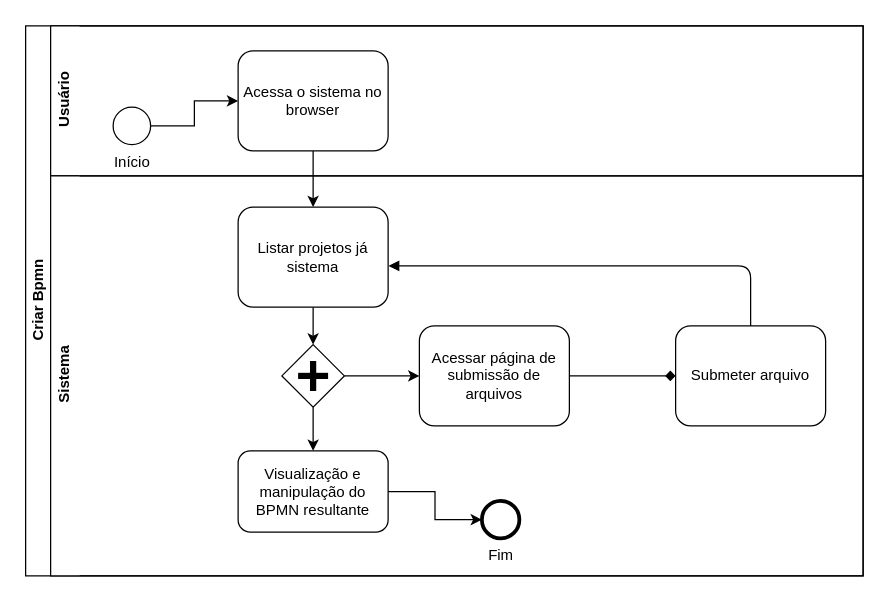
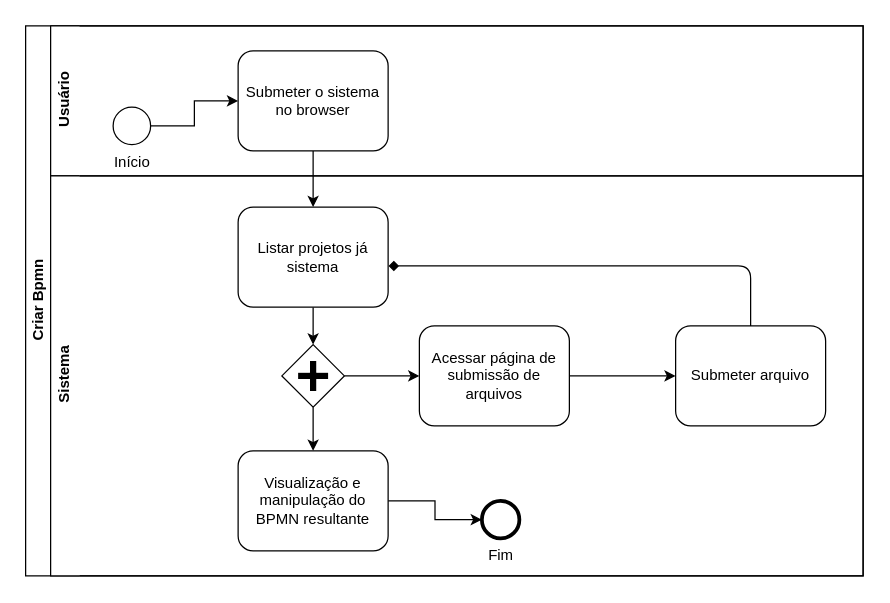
  <mxCell id="0" />
  <mxCell id="1" parent="0" />
  <mxCell id="2" value="Criar Bpmn" style="swimlane;html=1;horizontal=0;startSize=20;" parent="1" vertex="1"><mxGeometry x="20" y="20" width="670" height="440" as="geometry" /></mxCell>
  <mxCell id="3" value="Usuário" style="swimlane;html=1;horizontal=0;swimlaneLine=0;" parent="2" vertex="1"><mxGeometry x="20" width="650" height="120" as="geometry" /></mxCell>
- <mxCell id="4" value="Acessa o sistema no browser" style="shape=ext;rounded=1;html=1;whiteSpace=wrap;" parent="3" vertex="1"><mxGeometry x="150" y="20" width="120" height="80" as="geometry" /></mxCell>
+ <mxCell id="4" value="Submeter o sistema no browser" style="shape=ext;rounded=1;html=1;whiteSpace=wrap;" parent="3" vertex="1"><mxGeometry x="150" y="20" width="120" height="80" as="geometry" /></mxCell>
  <mxCell id="5" value="" style="edgeStyle=orthogonalEdgeStyle;rounded=0;orthogonalLoop=1;jettySize=auto;html=1;" parent="3" source="6" target="4" edge="1"><mxGeometry relative="1" as="geometry" /></mxCell>
  <mxCell id="6" value="Início" style="shape=mxgraph.bpmn.shape;html=1;verticalLabelPosition=bottom;labelBackgroundColor=#ffffff;verticalAlign=top;align=center;perimeter=ellipsePerimeter;outlineConnect=0;outline=standard;symbol=general;" parent="3" vertex="1"><mxGeometry x="50" y="65" width="30" height="30" as="geometry" /></mxCell>
  <mxCell id="7" value="Sistema&lt;br&gt;" style="swimlane;html=1;horizontal=0;swimlaneLine=0;" parent="2" vertex="1"><mxGeometry x="20" y="120" width="650" height="320" as="geometry" /></mxCell>
  <mxCell id="8" value="" style="edgeStyle=orthogonalEdgeStyle;rounded=0;orthogonalLoop=1;jettySize=auto;html=1;" parent="7" source="9" target="15" edge="1"><mxGeometry relative="1" as="geometry" /></mxCell>
  <mxCell id="9" value="Listar projetos já sistema" style="shape=ext;rounded=1;html=1;whiteSpace=wrap;" parent="7" vertex="1"><mxGeometry x="150" y="25" width="120" height="80" as="geometry" /></mxCell>
- <mxCell id="10" value="" style="edgeStyle=orthogonalEdgeStyle;rounded=0;orthogonalLoop=1;jettySize=auto;html=1;endArrow=diamond;" parent="7" source="11" target="12" edge="1"><mxGeometry relative="1" as="geometry" /></mxCell>
+ <mxCell id="10" value="" style="edgeStyle=orthogonalEdgeStyle;rounded=0;orthogonalLoop=1;jettySize=auto;html=1;" parent="7" source="11" target="12" edge="1"><mxGeometry relative="1" as="geometry" /></mxCell>
  <mxCell id="11" value="Acessar página de submissão de arquivos" style="shape=ext;rounded=1;html=1;whiteSpace=wrap;" parent="7" vertex="1"><mxGeometry x="295" y="120" width="120" height="80" as="geometry" /></mxCell>
  <mxCell id="12" value="Submeter arquivo" style="shape=ext;rounded=1;html=1;whiteSpace=wrap;" parent="7" vertex="1"><mxGeometry x="500" y="120" width="120" height="80" as="geometry" /></mxCell>
  <mxCell id="13" value="" style="edgeStyle=orthogonalEdgeStyle;rounded=0;orthogonalLoop=1;jettySize=auto;html=1;" parent="7" source="15" target="11" edge="1"><mxGeometry relative="1" as="geometry" /></mxCell>
  <mxCell id="14" value="" style="edgeStyle=orthogonalEdgeStyle;rounded=0;orthogonalLoop=1;jettySize=auto;html=1;" parent="7" source="15" target="18" edge="1"><mxGeometry relative="1" as="geometry" /></mxCell>
  <mxCell id="15" value="" style="shape=mxgraph.bpmn.shape;html=1;verticalLabelPosition=bottom;labelBackgroundColor=#ffffff;verticalAlign=top;align=center;perimeter=rhombusPerimeter;background=gateway;outlineConnect=0;outline=none;symbol=parallelGw;shadow=0;" parent="7" vertex="1"><mxGeometry x="185" y="135" width="50" height="50" as="geometry" /></mxCell>
- <mxCell id="16" value="" style="endArrow=block;endFill=1;endSize=6;html=1;exitX=0.5;exitY=0;exitDx=0;exitDy=0;entryX=1.003;entryY=0.588;entryDx=0;entryDy=0;entryPerimeter=0;" parent="7" source="12" target="9" edge="1"><mxGeometry width="100" relative="1" as="geometry"><mxPoint x="560" y="90" as="sourcePoint" /><mxPoint x="560" y="70" as="targetPoint" /><Array as="points"><mxPoint x="560" y="72" /></Array></mxGeometry></mxCell>
+ <mxCell id="16" value="" style="endArrow=diamond;endFill=1;endSize=6;html=1;exitX=0.5;exitY=0;exitDx=0;exitDy=0;entryX=1.003;entryY=0.588;entryDx=0;entryDy=0;entryPerimeter=0;" parent="7" source="12" target="9" edge="1"><mxGeometry width="100" relative="1" as="geometry"><mxPoint x="560" y="90" as="sourcePoint" /><mxPoint x="560" y="70" as="targetPoint" /><Array as="points"><mxPoint x="560" y="72" /></Array></mxGeometry></mxCell>
  <mxCell id="17" value="" style="edgeStyle=orthogonalEdgeStyle;rounded=0;orthogonalLoop=1;jettySize=auto;html=1;" parent="7" source="18" target="19" edge="1"><mxGeometry relative="1" as="geometry" /></mxCell>
- <mxCell id="18" value="Visualização e manipulação do BPMN resultante" style="shape=ext;rounded=1;html=1;whiteSpace=wrap;" parent="7" vertex="1"><mxGeometry x="150" y="220" width="120" height="65" as="geometry" /></mxCell>
+ <mxCell id="18" value="Visualização e manipulação do BPMN resultante" style="shape=ext;rounded=1;html=1;whiteSpace=wrap;" parent="7" vertex="1"><mxGeometry x="150" y="220" width="120" height="80" as="geometry" /></mxCell>
  <mxCell id="19" value="Fim&lt;br&gt;" style="shape=mxgraph.bpmn.shape;html=1;verticalLabelPosition=bottom;labelBackgroundColor=#ffffff;verticalAlign=top;align=center;perimeter=ellipsePerimeter;outlineConnect=0;outline=end;symbol=general;" parent="7" vertex="1"><mxGeometry x="345" y="260" width="30" height="30" as="geometry" /></mxCell>
  <mxCell id="20" value="" style="edgeStyle=orthogonalEdgeStyle;rounded=0;orthogonalLoop=1;jettySize=auto;html=1;" parent="2" source="4" target="9" edge="1"><mxGeometry relative="1" as="geometry" /></mxCell>
